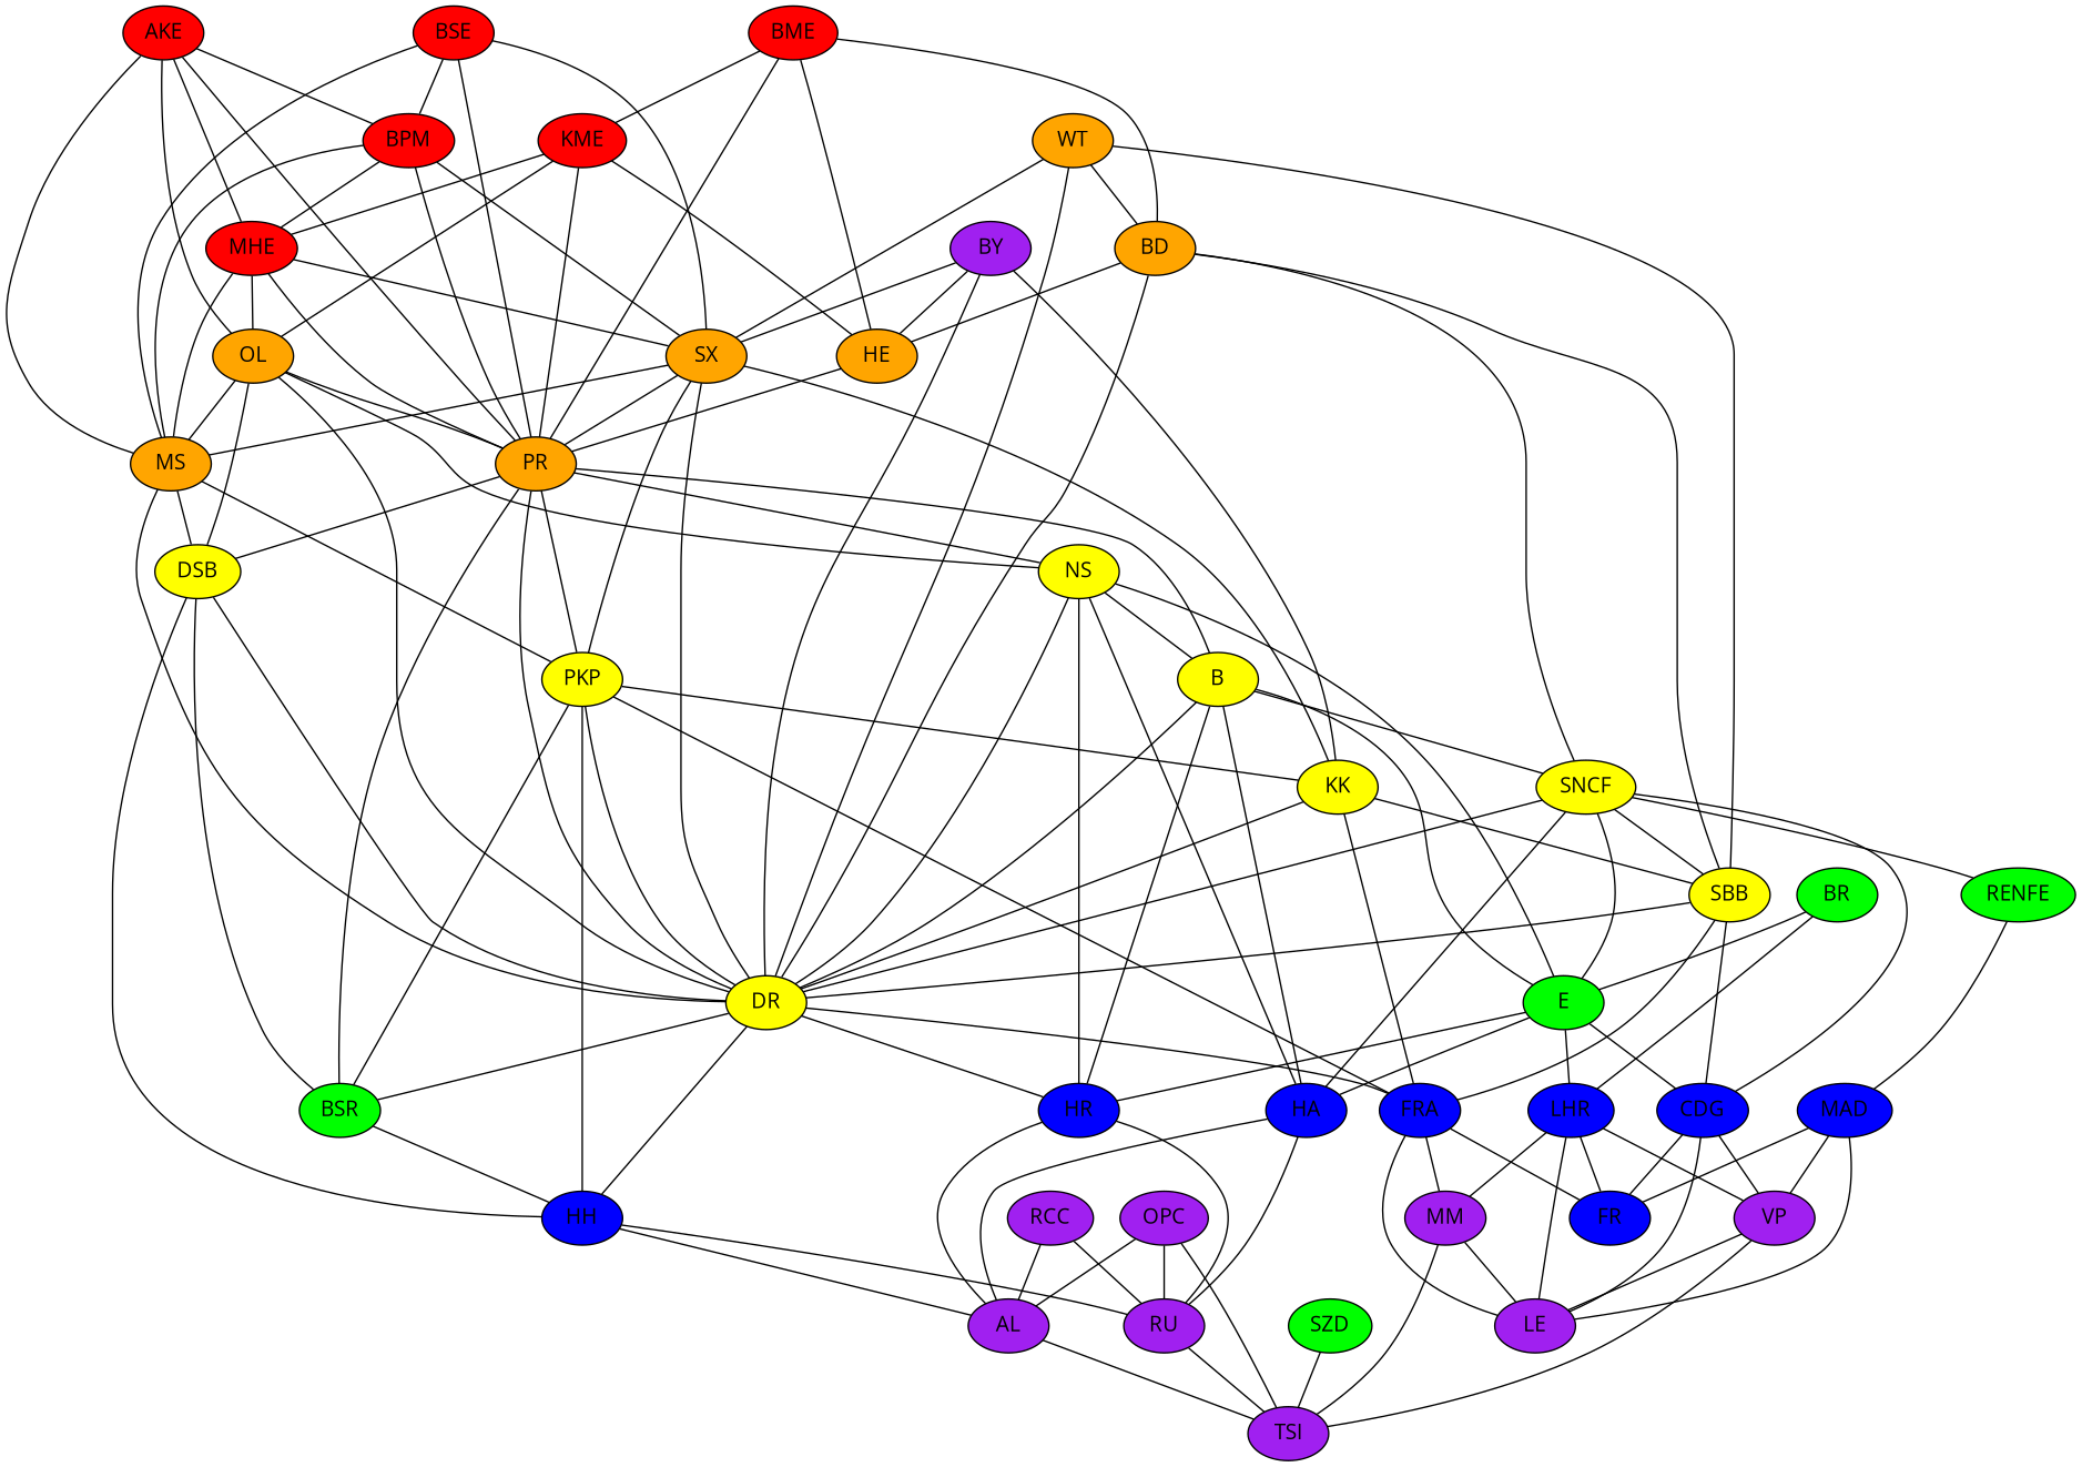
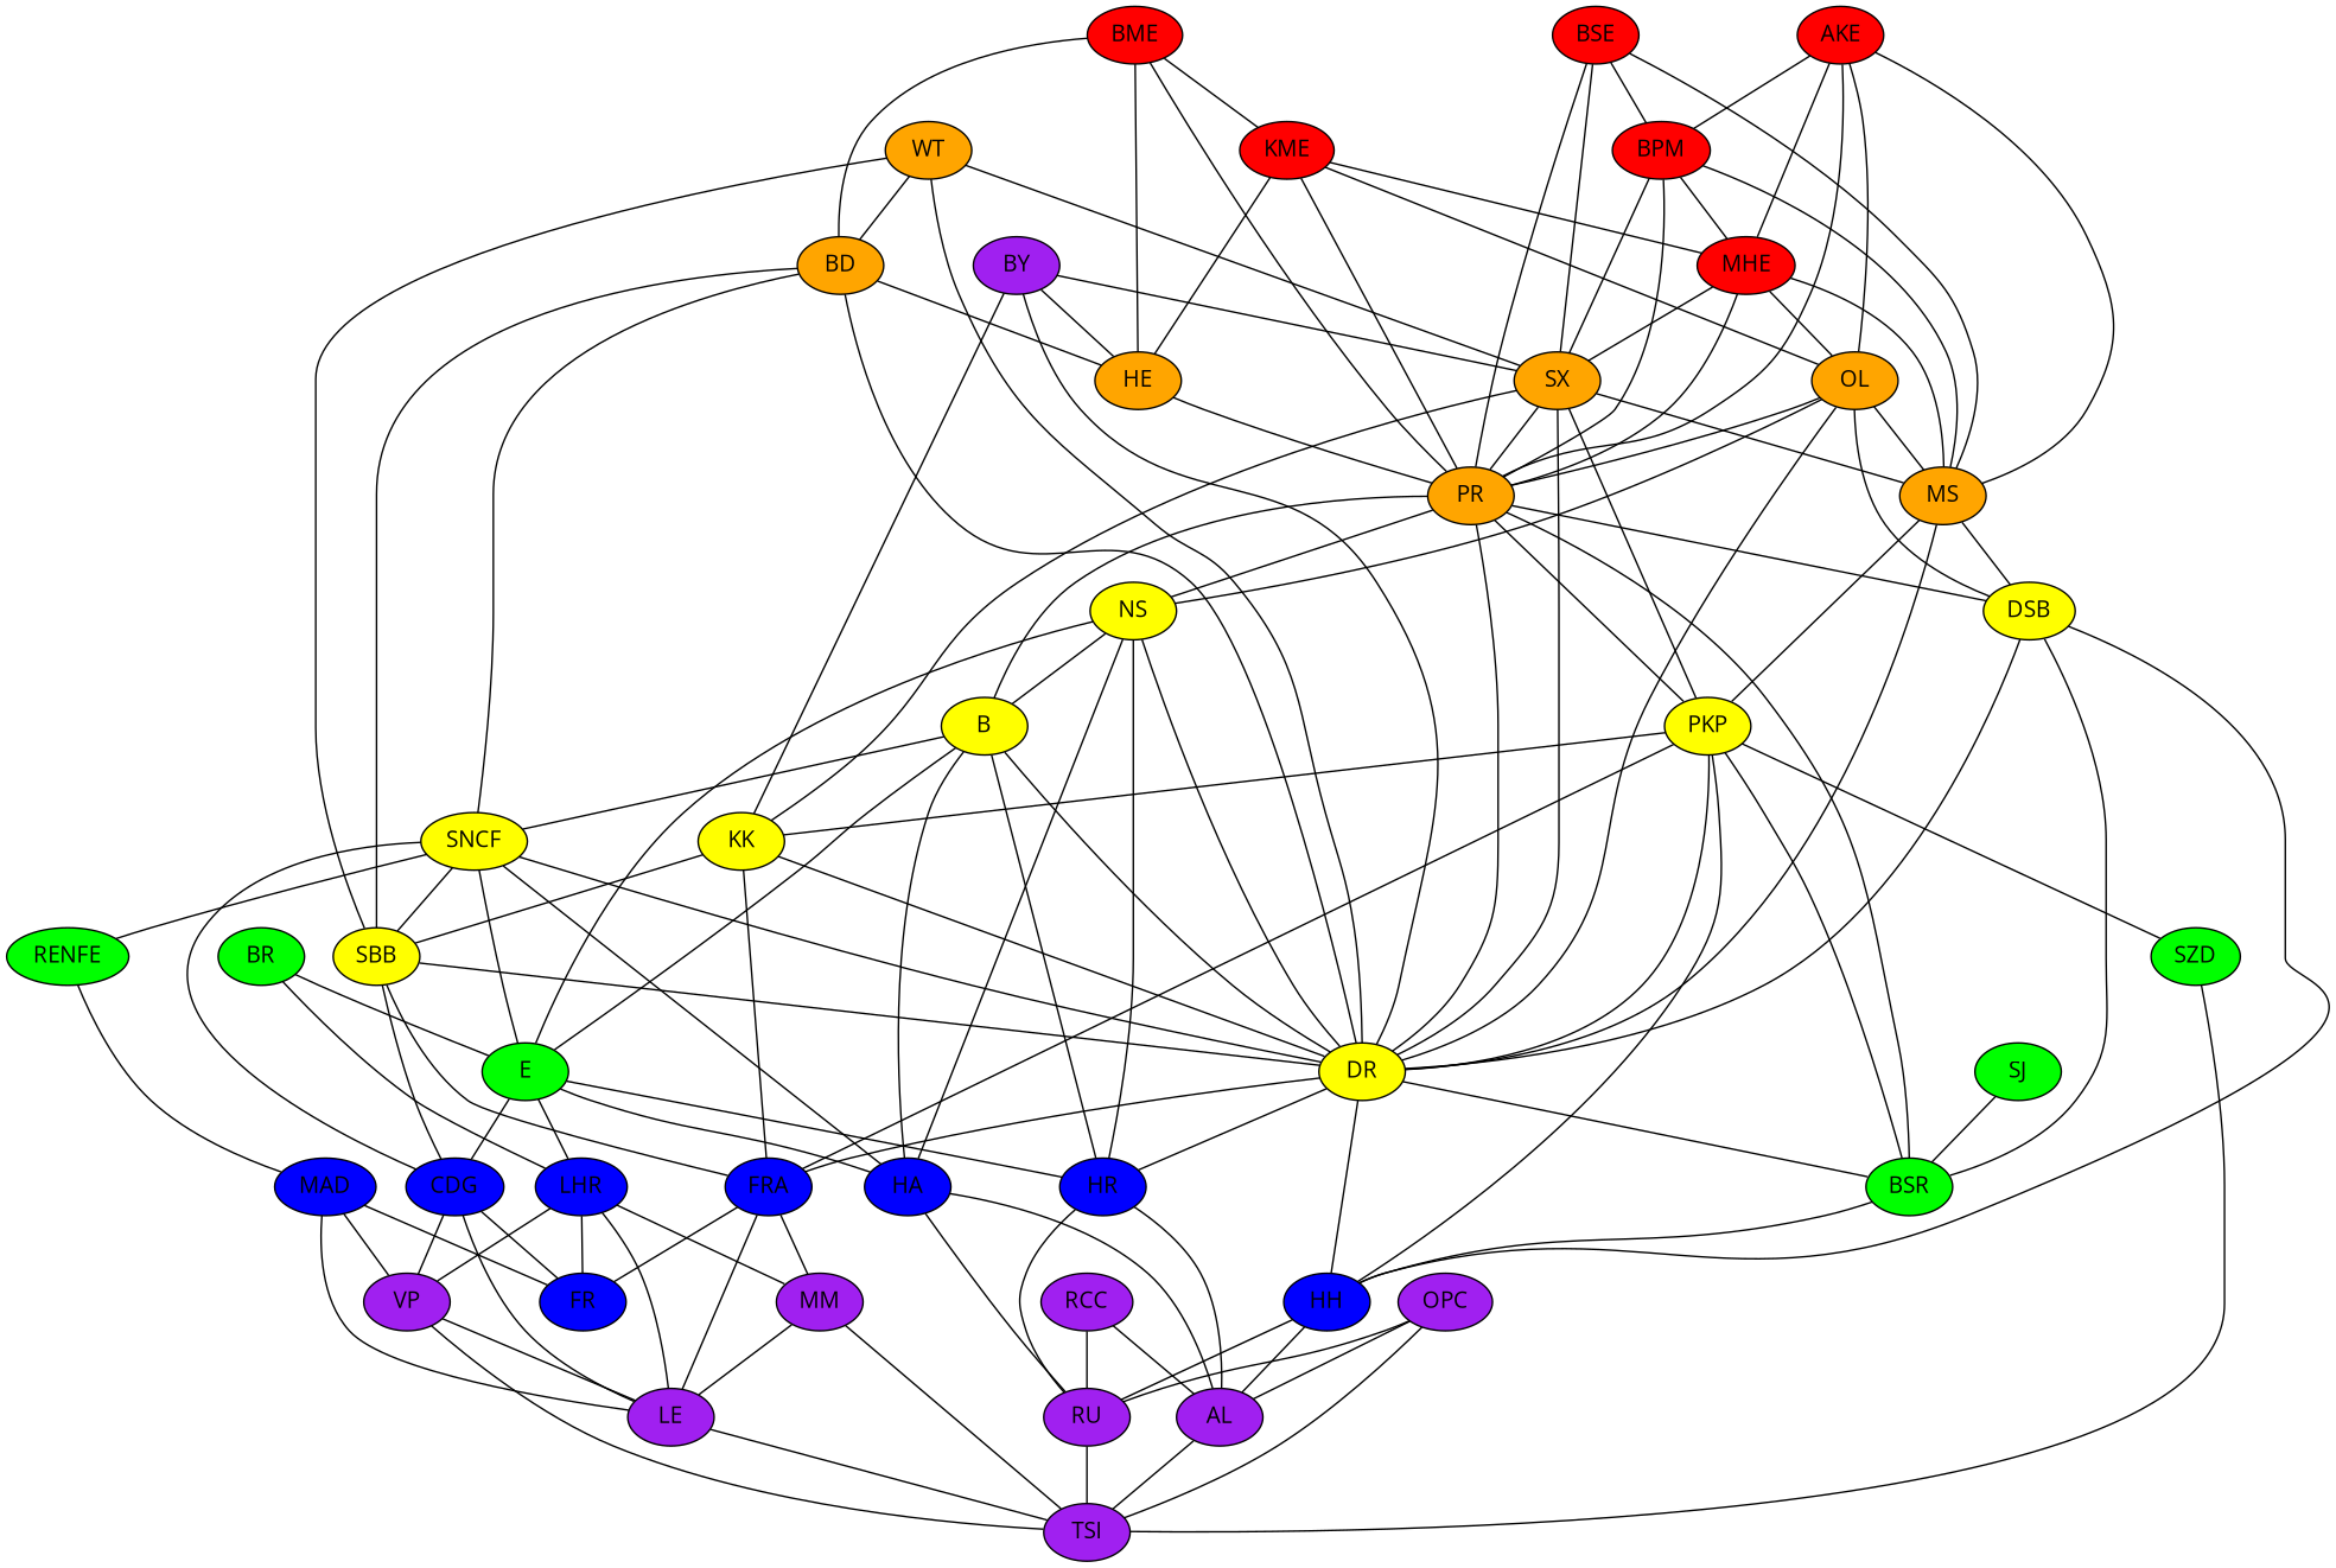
  graph {
    fontname="Open Sans"
    node [fillcolor=purple fontname="Open Sans" style=filled]
    edge [fontname="Open Sans"]
    n1 [fillcolor=red label=BME]
    n2 [fillcolor=red label=KME]
    n3 [fillcolor=orange label=BD]
    n4 [fillcolor=orange label=HE]
    n5 [fillcolor=orange label=PR]
    n6 [fillcolor=red label=MHE]
    n7 [fillcolor=orange label=OL]
    n8 [fillcolor=yellow label=SBB]
    n9 [fillcolor=yellow label=DR]
    n10 [fillcolor=yellow label=SNCF]
    n11 [fillcolor=yellow label=DSB]
    n12 [fillcolor=yellow label=NS]
    n13 [fillcolor=yellow label=PKP]
    n14 [fillcolor=yellow label=B]
    n15 [fillcolor=red label=BSE]
    n16 [fillcolor=red label=BPM]
    n17 [fillcolor=orange label=SX]
    n18 [fillcolor=orange label=MS]
    n19 [fillcolor=yellow label=KK]
    n20 [fillcolor=red label=AKE]
    n21 [fillcolor=orange label=WT]
    n22 [label=BY]
    n23 [fillcolor=blue label=FRA]
    n24 [fillcolor=blue label=CDG]
    n25 [fillcolor=green label=BSR]
    n26 [fillcolor=blue label=HH]
    n27 [fillcolor=blue label=HR]
    n28 [fillcolor=green label=E]
    n29 [fillcolor=blue label=HA]
    n30 [fillcolor=green label=RENFE]
    n31 [fillcolor=green label=SZD]
    n32 [label=RU]
    n33 [label=AL]
    n34 [fillcolor=blue label=LHR]
    n35 [label=TSI]
    n36 [fillcolor=blue label=FR]
    n37 [label=LE]
    n38 [label=MM]
    n39 [fillcolor=blue label=MAD]
    n40 [label=VP]
+   n41 [fillcolor=green label=SJ]
    n42 [fillcolor=green label=BR]
    n43 [label=OPC]
    n44 [label=RCC]
    n1 -- n2
    n1 -- n3
    n1 -- n4
    n1 -- n5
    n2 -- n4
    n2 -- n5
    n2 -- n6
    n2 -- n7
    n3 -- n4
    n3 -- n8
    n3 -- n9
    n3 -- n10
    n4 -- n5
    n5 -- n9
    n5 -- n11
    n5 -- n12
    n5 -- n13
    n5 -- n14
    n6 -- n5
    n6 -- n7
    n6 -- n17
    n6 -- n18
    n7 -- n5
    n7 -- n9
    n7 -- n11
    n7 -- n12
    n7 -- n18
    n8 -- n9
    n8 -- n23
    n8 -- n24
    n9 -- n23
    n9 -- n25
    n9 -- n26
    n9 -- n27
    n10 -- n8
    n10 -- n9
    n10 -- n24
    n10 -- n28
    n10 -- n29
    n10 -- n30
    n11 -- n9
    n11 -- n25
    n11 -- n26
    n12 -- n9
    n12 -- n14
    n12 -- n27
    n12 -- n28
    n12 -- n29
    n13 -- n9
    n13 -- n19
    n13 -- n23
    n13 -- n25
    n13 -- n26
+   n13 -- n31
    n14 -- n9
    n14 -- n10
    n14 -- n27
    n14 -- n28
    n14 -- n29
    n15 -- n5
    n15 -- n16
    n15 -- n17
    n15 -- n18
    n16 -- n5
    n16 -- n6
    n16 -- n17
    n16 -- n18
    n17 -- n5
    n17 -- n9
    n17 -- n13
    n17 -- n18
    n17 -- n19
    n18 -- n9
    n18 -- n11
    n18 -- n13
    n19 -- n8
    n19 -- n9
    n19 -- n23
    n20 -- n5
    n20 -- n6
    n20 -- n7
    n20 -- n16
    n20 -- n18
    n21 -- n3
    n21 -- n8
    n21 -- n9
    n21 -- n17
    n22 -- n4
    n22 -- n9
    n22 -- n17
    n22 -- n19
    n23 -- n36
    n23 -- n37
    n23 -- n38
    n24 -- n36
    n24 -- n37
    n24 -- n40
    n25 -- n5
    n25 -- n26
    n26 -- n32
    n26 -- n33
    n27 -- n32
    n27 -- n33
    n28 -- n24
    n28 -- n27
    n28 -- n29
    n28 -- n34
    n29 -- n32
    n29 -- n33
    n30 -- n39
    n31 -- n35
    n32 -- n35
    n33 -- n35
    n34 -- n36
    n34 -- n37
    n34 -- n38
    n34 -- n40
+   n37 -- n35
    n38 -- n35
    n38 -- n37
    n39 -- n36
    n39 -- n37
    n39 -- n40
    n40 -- n35
    n40 -- n37
+   n41 -- n25
    n42 -- n28
    n42 -- n34
    n43 -- n32
    n43 -- n33
    n43 -- n35
    n44 -- n32
    n44 -- n33
  }
